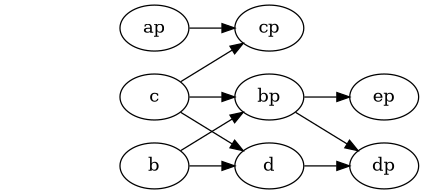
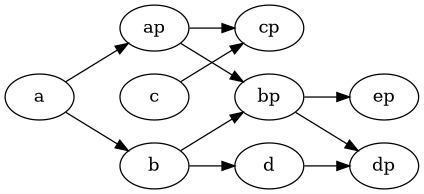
  digraph {
    rankdir=LR
+   a
    ap
    b
    bp
    cp
    d
    c
    dp
    ep
-   c -> bp
+   a -> ap
+   a -> b
+   ap -> bp
    ap -> cp
    b -> bp
    b -> d
    bp -> dp
    bp -> ep
    d -> dp
    c -> cp
-   c -> d
  }
